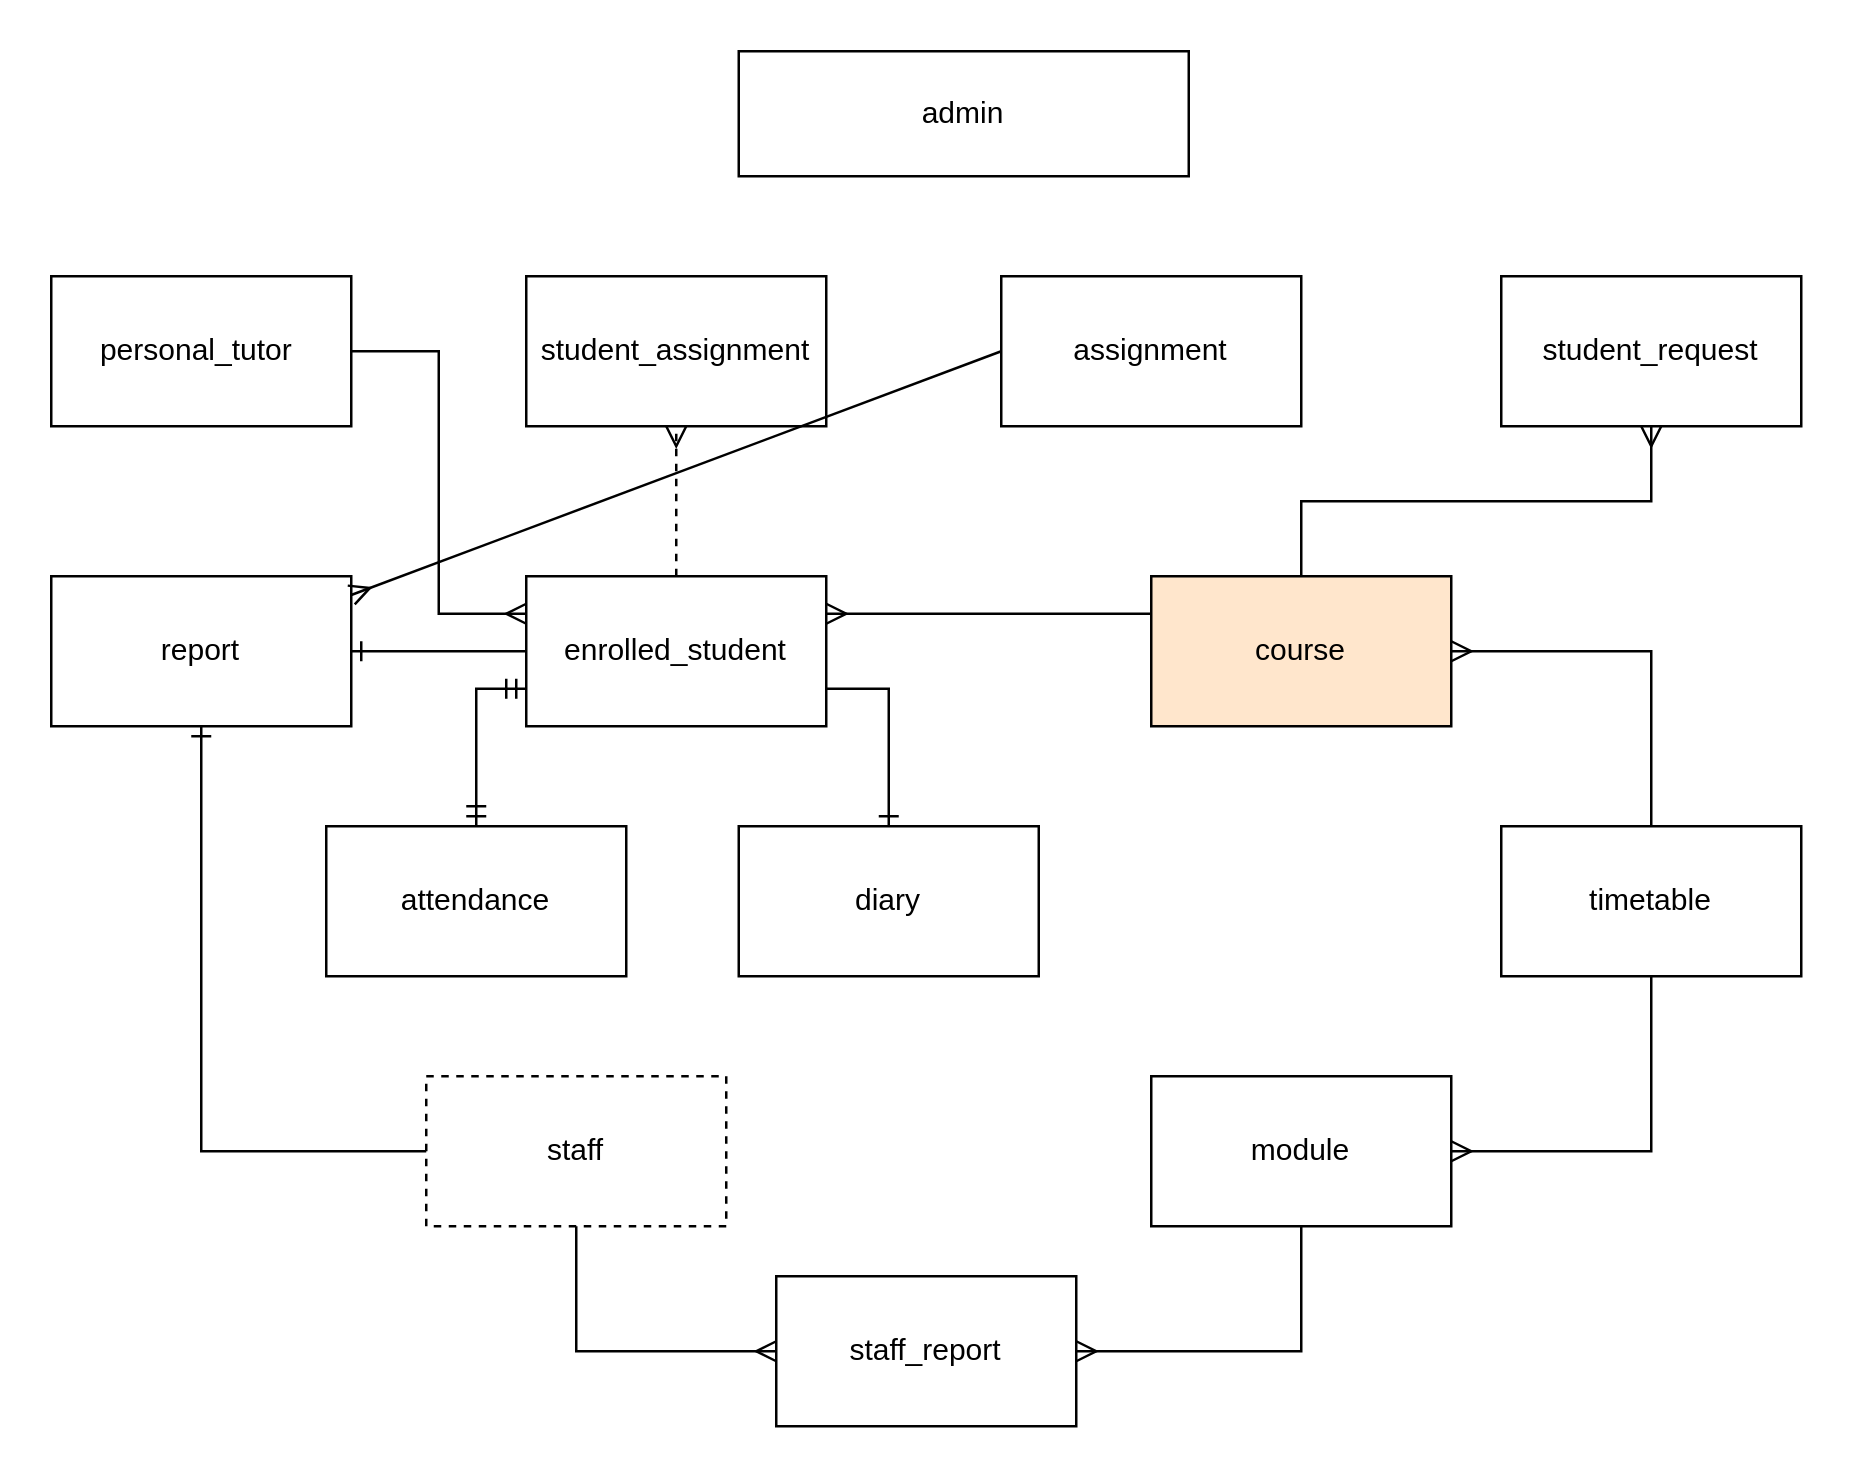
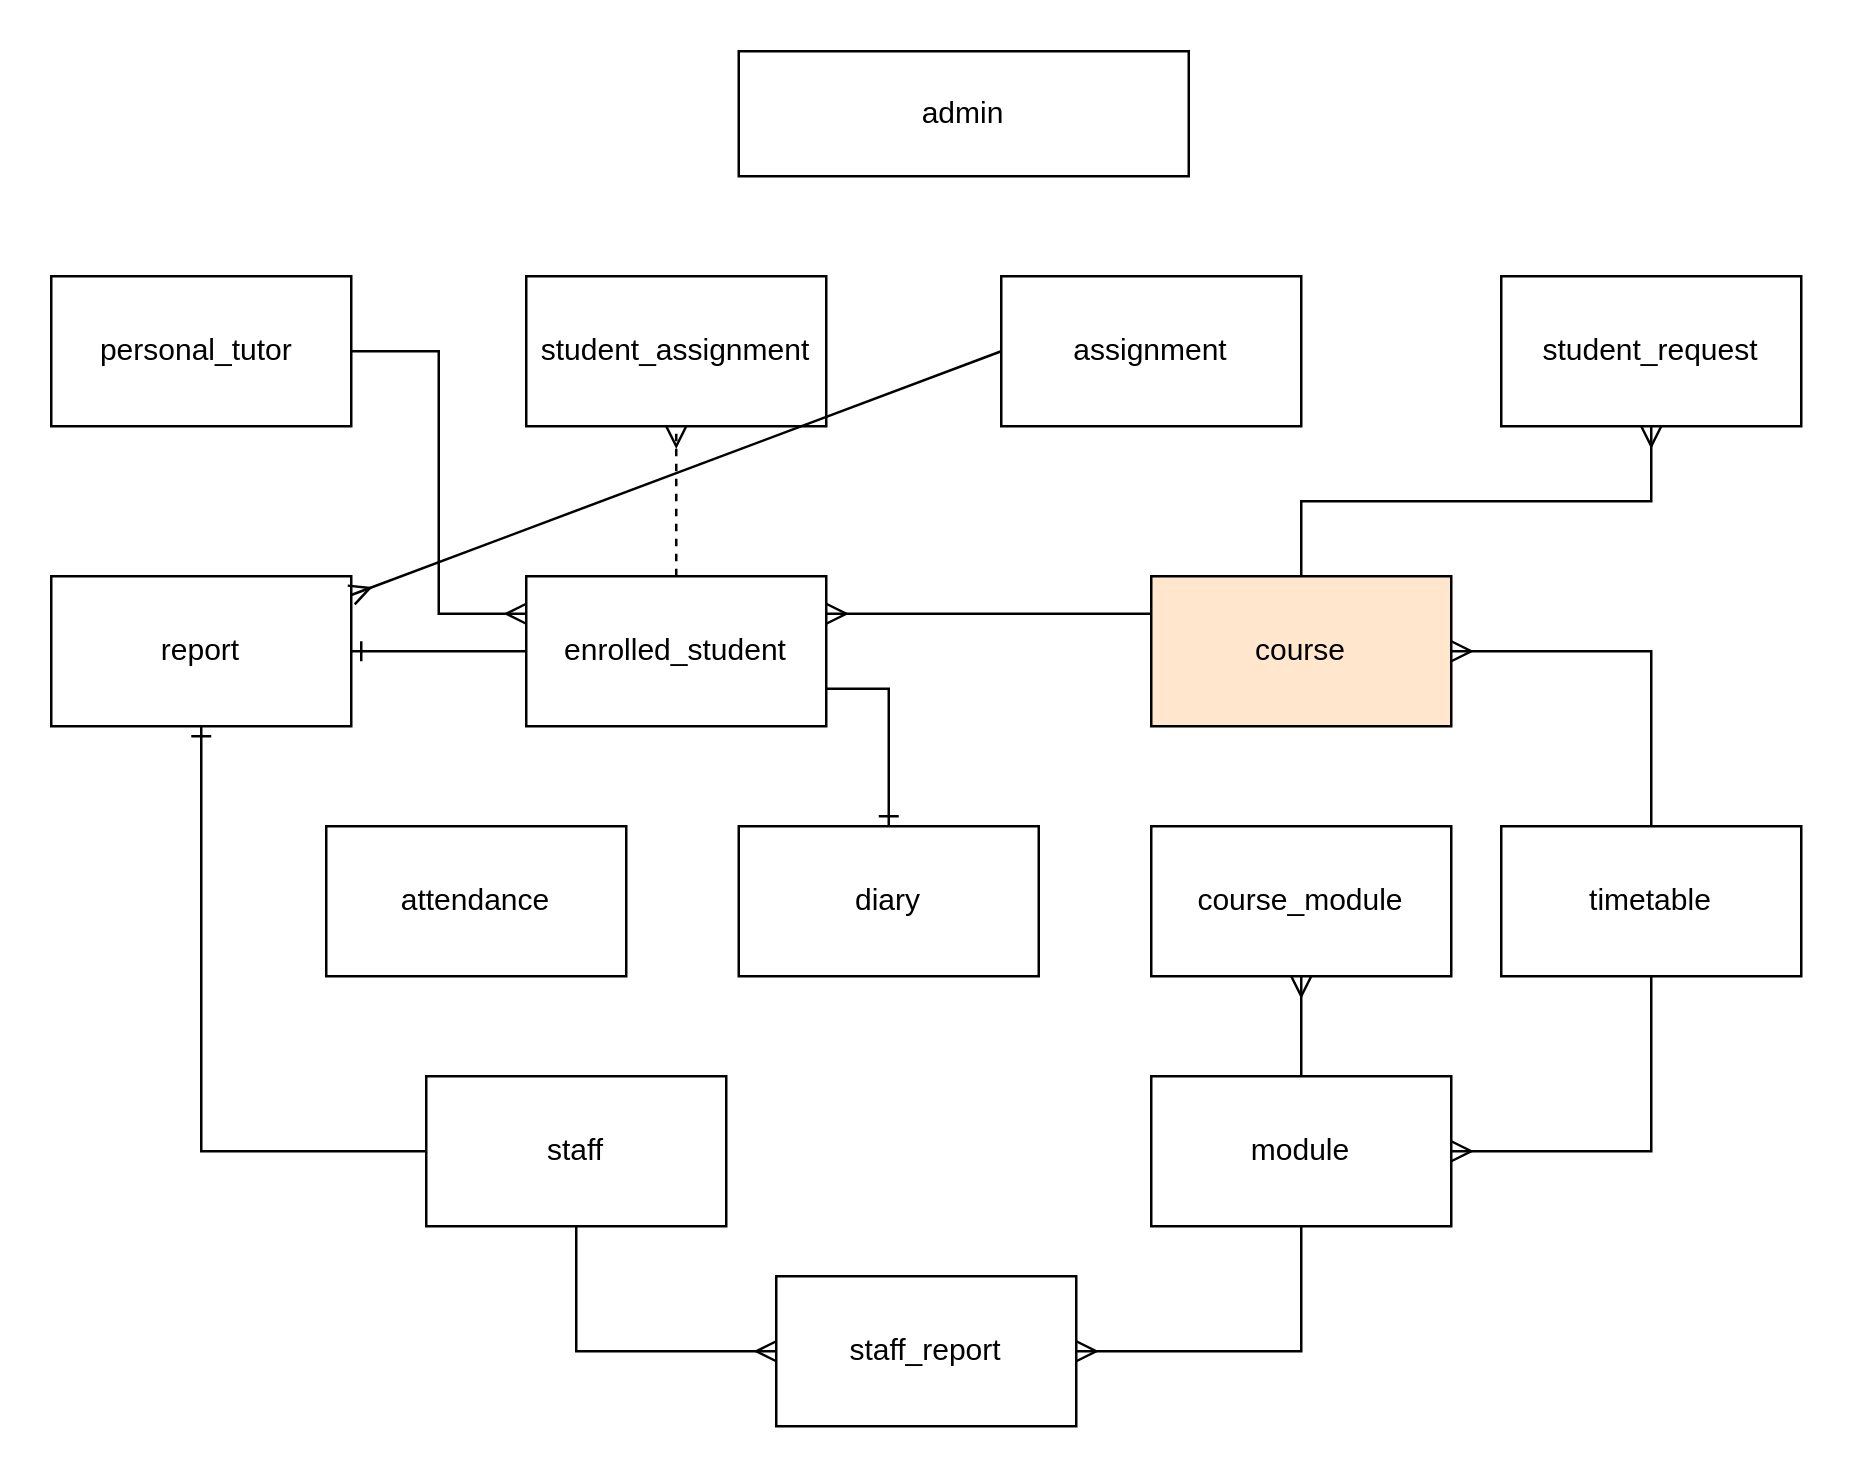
  <mxCell id="0" />
  <mxCell id="1" parent="0" />
  <mxCell id="2" value="admin" style="rounded=0;whiteSpace=wrap;html=1;" vertex="1" parent="1"><mxGeometry x="295" y="20" width="180" height="50" as="geometry" /></mxCell>
  <mxCell id="3" value="enrolled_student" style="rounded=0;whiteSpace=wrap;html=1;" vertex="1" parent="1"><mxGeometry x="210" y="230" width="120" height="60" as="geometry" /></mxCell>
- <mxCell id="4" value="staff" style="rounded=0;whiteSpace=wrap;html=1;dashed=1;" vertex="1" parent="1"><mxGeometry x="170" y="430" width="120" height="60" as="geometry" /></mxCell>
+ <mxCell id="4" value="staff" style="rounded=0;whiteSpace=wrap;html=1;" vertex="1" parent="1"><mxGeometry x="170" y="430" width="120" height="60" as="geometry" /></mxCell>
  <mxCell id="5" value="course" style="rounded=0;whiteSpace=wrap;html=1;fillColor=#ffe6cc;" vertex="1" parent="1"><mxGeometry x="460" y="230" width="120" height="60" as="geometry" /></mxCell>
  <mxCell id="6" value="module" style="rounded=0;whiteSpace=wrap;html=1;" vertex="1" parent="1"><mxGeometry x="460" y="430" width="120" height="60" as="geometry" /></mxCell>
  <mxCell id="7" value="assignment" style="rounded=0;whiteSpace=wrap;html=1;" vertex="1" parent="1"><mxGeometry x="400" y="110" width="120" height="60" as="geometry" /></mxCell>
  <mxCell id="8" value="attendance" style="rounded=0;whiteSpace=wrap;html=1;" vertex="1" parent="1"><mxGeometry x="130" y="330" width="120" height="60" as="geometry" /></mxCell>
  <mxCell id="9" value="personal_tutor&amp;nbsp;" style="rounded=0;whiteSpace=wrap;html=1;" vertex="1" parent="1"><mxGeometry x="20" y="110" width="120" height="60" as="geometry" /></mxCell>
  <mxCell id="10" value="timetable" style="rounded=0;whiteSpace=wrap;html=1;" vertex="1" parent="1"><mxGeometry x="600" y="330" width="120" height="60" as="geometry" /></mxCell>
  <mxCell id="11" value="diary" style="rounded=0;whiteSpace=wrap;html=1;" vertex="1" parent="1"><mxGeometry x="295" y="330" width="120" height="60" as="geometry" /></mxCell>
  <mxCell id="12" value="report" style="rounded=0;whiteSpace=wrap;html=1;" vertex="1" parent="1"><mxGeometry x="20" y="230" width="120" height="60" as="geometry" /></mxCell>
  <mxCell id="13" value="staff_report" style="rounded=0;whiteSpace=wrap;html=1;" vertex="1" parent="1"><mxGeometry x="310" y="510" width="120" height="60" as="geometry" /></mxCell>
  <mxCell id="14" value="" style="fontSize=12;html=1;endArrow=ERmany;rounded=0;entryX=0;entryY=0.5;entryDx=0;entryDy=0;exitX=0.5;exitY=1;exitDx=0;exitDy=0;edgeStyle=orthogonalEdgeStyle;" edge="1" parent="1" source="4" target="13"><mxGeometry width="100" height="100" relative="1" as="geometry"><mxPoint x="240" y="340" as="sourcePoint" /><mxPoint x="340" y="240" as="targetPoint" /></mxGeometry></mxCell>
  <mxCell id="15" value="" style="fontSize=12;html=1;endArrow=ERmany;rounded=0;exitX=0.5;exitY=1;exitDx=0;exitDy=0;entryX=1;entryY=0.5;entryDx=0;entryDy=0;edgeStyle=orthogonalEdgeStyle;" edge="1" parent="1" source="6" target="13"><mxGeometry width="100" height="100" relative="1" as="geometry"><mxPoint x="240" y="340" as="sourcePoint" /><mxPoint x="340" y="240" as="targetPoint" /></mxGeometry></mxCell>
  <mxCell id="16" value="student_assignment" style="rounded=0;whiteSpace=wrap;html=1;" vertex="1" parent="1"><mxGeometry x="210" y="110" width="120" height="60" as="geometry" /></mxCell>
  <mxCell id="17" value="" style="fontSize=12;html=1;endArrow=ERmany;rounded=0;exitX=0;exitY=0.5;exitDx=0;exitDy=0;" edge="1" parent="1" source="7" target="12"><mxGeometry width="100" height="100" relative="1" as="geometry"><mxPoint x="240" y="340" as="sourcePoint" /><mxPoint x="340" y="240" as="targetPoint" /></mxGeometry></mxCell>
  <mxCell id="18" value="" style="fontSize=12;html=1;endArrow=ERmany;rounded=0;entryX=1;entryY=0.5;entryDx=0;entryDy=0;exitX=0.5;exitY=0;exitDx=0;exitDy=0;edgeStyle=orthogonalEdgeStyle;" edge="1" parent="1" source="10" target="5"><mxGeometry width="100" height="100" relative="1" as="geometry"><mxPoint x="240" y="340" as="sourcePoint" /><mxPoint x="340" y="240" as="targetPoint" /></mxGeometry></mxCell>
  <mxCell id="19" value="" style="edgeStyle=orthogonalEdgeStyle;fontSize=12;html=1;endArrow=ERmany;rounded=0;entryX=1;entryY=0.5;entryDx=0;entryDy=0;exitX=0.5;exitY=1;exitDx=0;exitDy=0;" edge="1" parent="1" source="10" target="6"><mxGeometry width="100" height="100" relative="1" as="geometry"><mxPoint x="240" y="340" as="sourcePoint" /><mxPoint x="340" y="240" as="targetPoint" /></mxGeometry></mxCell>
  <mxCell id="20" value="" style="fontSize=12;html=1;endArrow=ERmany;rounded=0;entryX=0.5;entryY=1;entryDx=0;entryDy=0;exitX=0.5;exitY=0;exitDx=0;exitDy=0;dashed=1;" edge="1" parent="1" source="3" target="16"><mxGeometry width="100" height="100" relative="1" as="geometry"><mxPoint x="240" y="340" as="sourcePoint" /><mxPoint x="340" y="240" as="targetPoint" /></mxGeometry></mxCell>
  <mxCell id="21" value="student_request" style="rounded=0;whiteSpace=wrap;html=1;" vertex="1" parent="1"><mxGeometry x="600" y="110" width="120" height="60" as="geometry" /></mxCell>
  <mxCell id="22" value="" style="fontSize=12;html=1;endArrow=ERmany;rounded=0;exitX=0;exitY=0.25;exitDx=0;exitDy=0;entryX=1;entryY=0.25;entryDx=0;entryDy=0;" edge="1" parent="1" source="5" target="3"><mxGeometry width="100" height="100" relative="1" as="geometry"><mxPoint x="270" y="350" as="sourcePoint" /><mxPoint x="370" y="250" as="targetPoint" /></mxGeometry></mxCell>
  <mxCell id="23" value="" style="fontSize=12;html=1;endArrow=ERmany;rounded=0;exitX=0.5;exitY=0;exitDx=0;exitDy=0;entryX=0.5;entryY=1;entryDx=0;entryDy=0;edgeStyle=orthogonalEdgeStyle;" edge="1" parent="1" source="5" target="21"><mxGeometry width="100" height="100" relative="1" as="geometry"><mxPoint x="370" y="250" as="sourcePoint" /><mxPoint x="270" y="350" as="targetPoint" /></mxGeometry></mxCell>
  <mxCell id="24" value="" style="fontSize=12;html=1;endArrow=ERone;endFill=1;rounded=0;entryX=1;entryY=0.5;entryDx=0;entryDy=0;exitX=0;exitY=0.5;exitDx=0;exitDy=0;" edge="1" parent="1" source="3" target="12"><mxGeometry width="100" height="100" relative="1" as="geometry"><mxPoint x="370" y="250" as="sourcePoint" /><mxPoint x="270" y="350" as="targetPoint" /></mxGeometry></mxCell>
  <mxCell id="25" value="" style="edgeStyle=orthogonalEdgeStyle;fontSize=12;html=1;endArrow=ERone;endFill=1;rounded=0;entryX=0.5;entryY=1;entryDx=0;entryDy=0;exitX=0;exitY=0.5;exitDx=0;exitDy=0;" edge="1" parent="1" source="4" target="12"><mxGeometry width="100" height="100" relative="1" as="geometry"><mxPoint x="270" y="350" as="sourcePoint" /><mxPoint x="370" y="250" as="targetPoint" /></mxGeometry></mxCell>
  <mxCell id="26" value="" style="fontSize=12;html=1;endArrow=ERone;endFill=1;rounded=0;entryX=0.5;entryY=0;entryDx=0;entryDy=0;exitX=1;exitY=0.75;exitDx=0;exitDy=0;edgeStyle=orthogonalEdgeStyle;" edge="1" parent="1" source="3" target="11"><mxGeometry width="100" height="100" relative="1" as="geometry"><mxPoint x="270" y="350" as="sourcePoint" /><mxPoint x="370" y="250" as="targetPoint" /></mxGeometry></mxCell>
- <mxCell id="27" value="" style="edgeStyle=orthogonalEdgeStyle;fontSize=12;html=1;endArrow=ERmandOne;startArrow=ERmandOne;rounded=0;entryX=0;entryY=0.75;entryDx=0;entryDy=0;exitX=0.5;exitY=0;exitDx=0;exitDy=0;" edge="1" parent="1" source="8" target="3"><mxGeometry width="100" height="100" relative="1" as="geometry"><mxPoint x="270" y="350" as="sourcePoint" /><mxPoint x="370" y="250" as="targetPoint" /></mxGeometry></mxCell>
  <mxCell id="28" value="" style="edgeStyle=orthogonalEdgeStyle;fontSize=12;html=1;endArrow=ERmany;rounded=0;exitX=1;exitY=0.5;exitDx=0;exitDy=0;entryX=0;entryY=0.25;entryDx=0;entryDy=0;" edge="1" parent="1" source="9" target="3"><mxGeometry width="100" height="100" relative="1" as="geometry"><mxPoint x="270" y="350" as="sourcePoint" /><mxPoint x="370" y="250" as="targetPoint" /></mxGeometry></mxCell>
+ <mxCell id="29" value="course_module" style="rounded=0;whiteSpace=wrap;html=1;" vertex="1" parent="1"><mxGeometry x="460" y="330" width="120" height="60" as="geometry" /></mxCell>
+ <mxCell id="30" value="" style="fontSize=12;html=1;endArrow=ERmany;rounded=0;entryX=0.5;entryY=1;entryDx=0;entryDy=0;exitX=0.5;exitY=0;exitDx=0;exitDy=0;" edge="1" parent="1" source="6" target="29"><mxGeometry width="100" height="100" relative="1" as="geometry"><mxPoint x="270" y="350" as="sourcePoint" /><mxPoint x="370" y="250" as="targetPoint" /></mxGeometry></mxCell>
